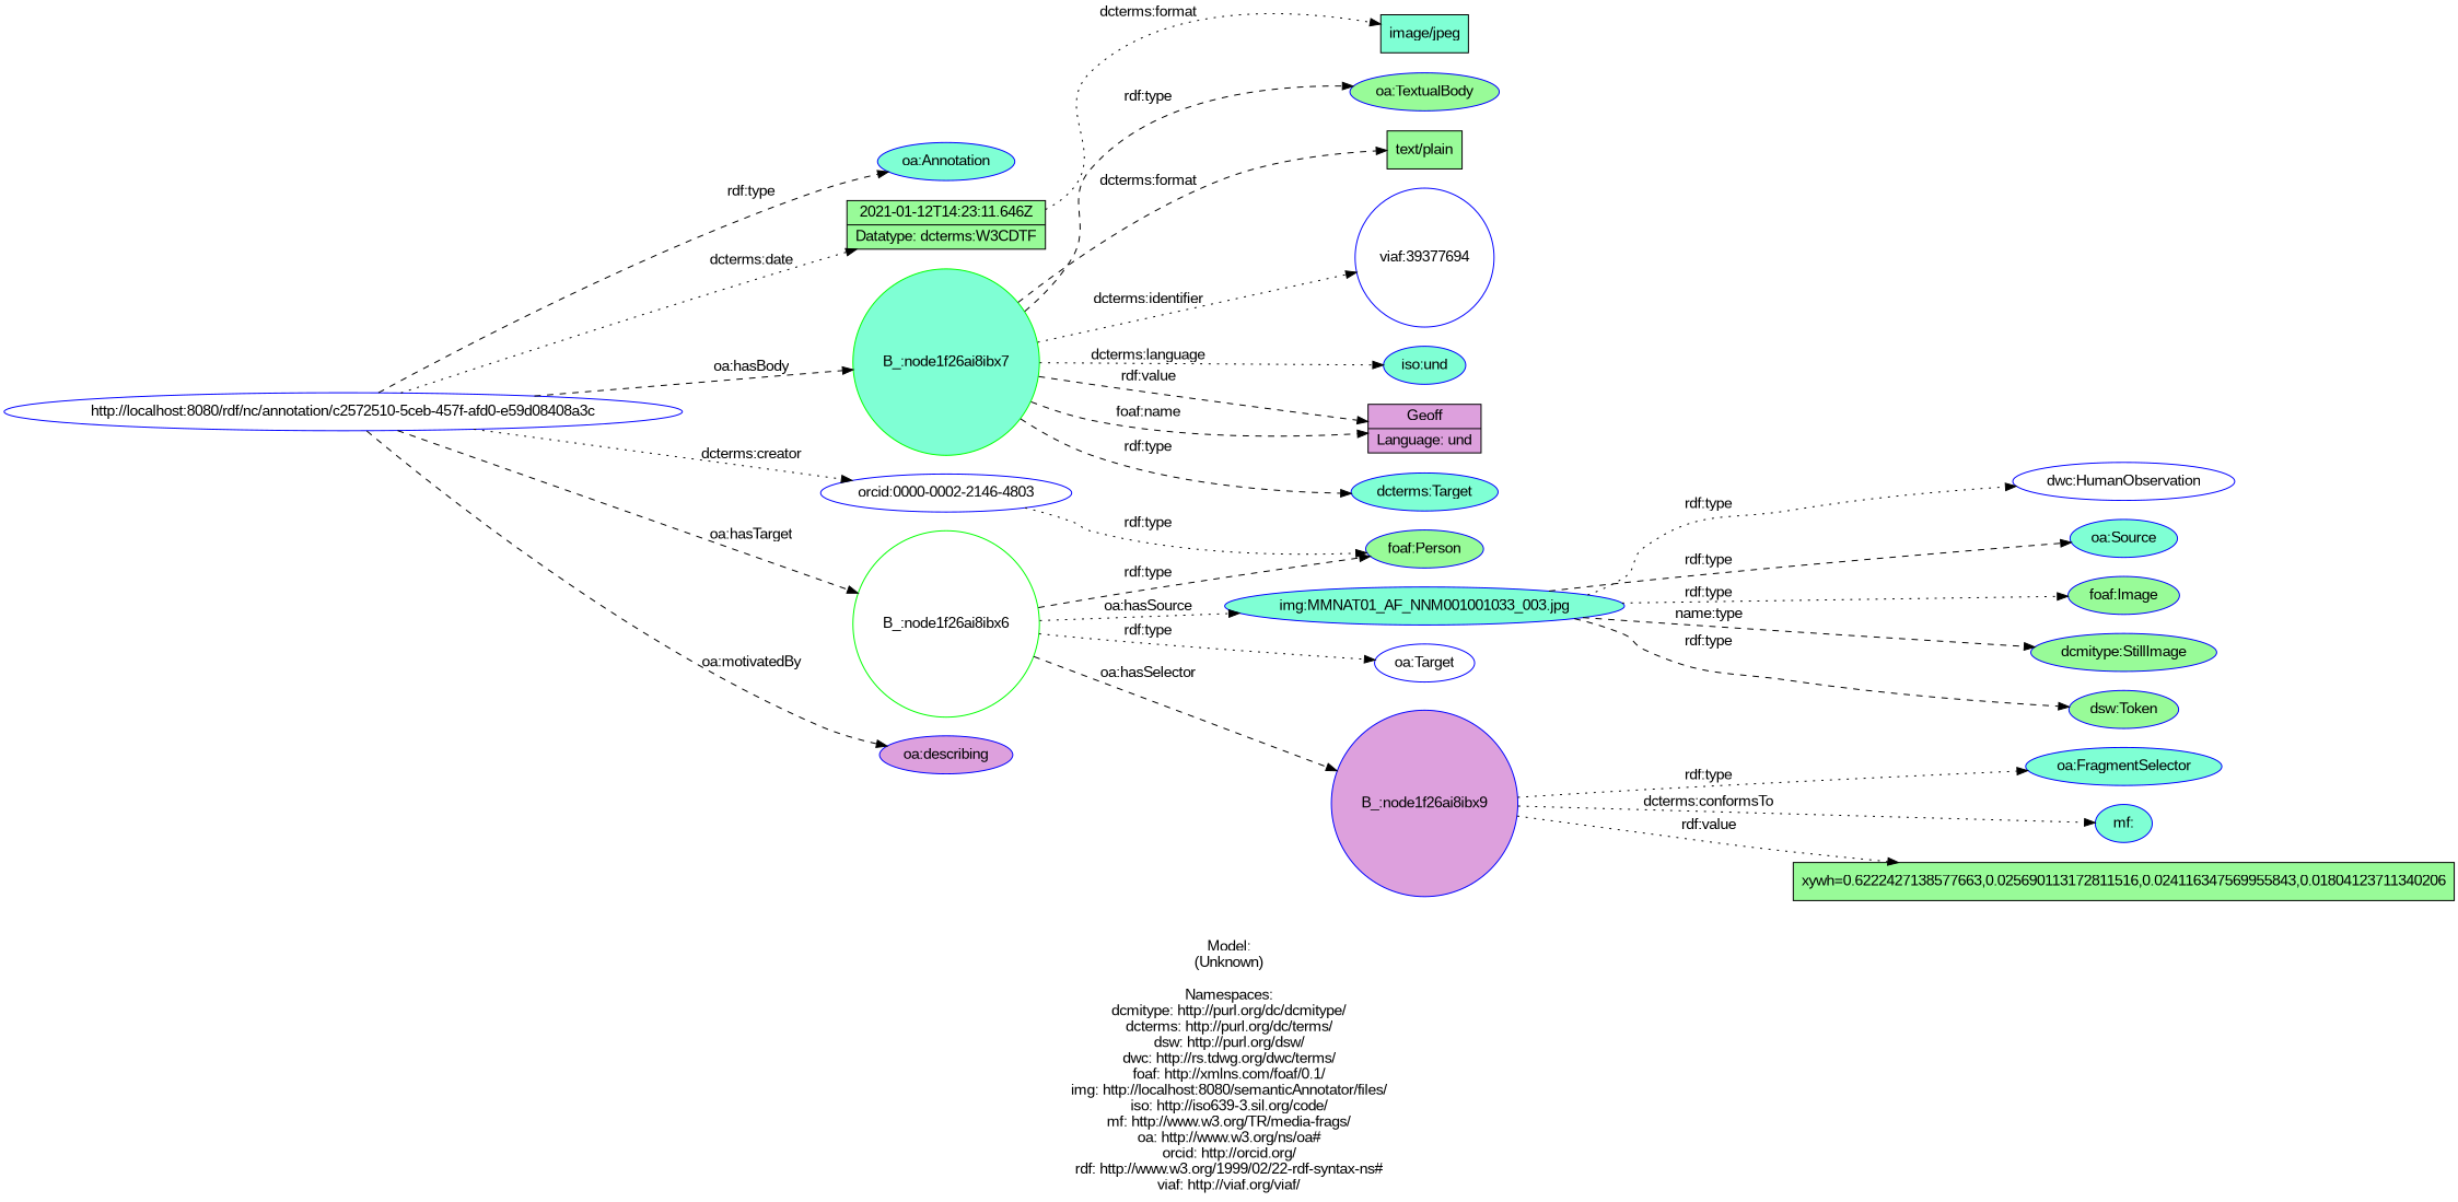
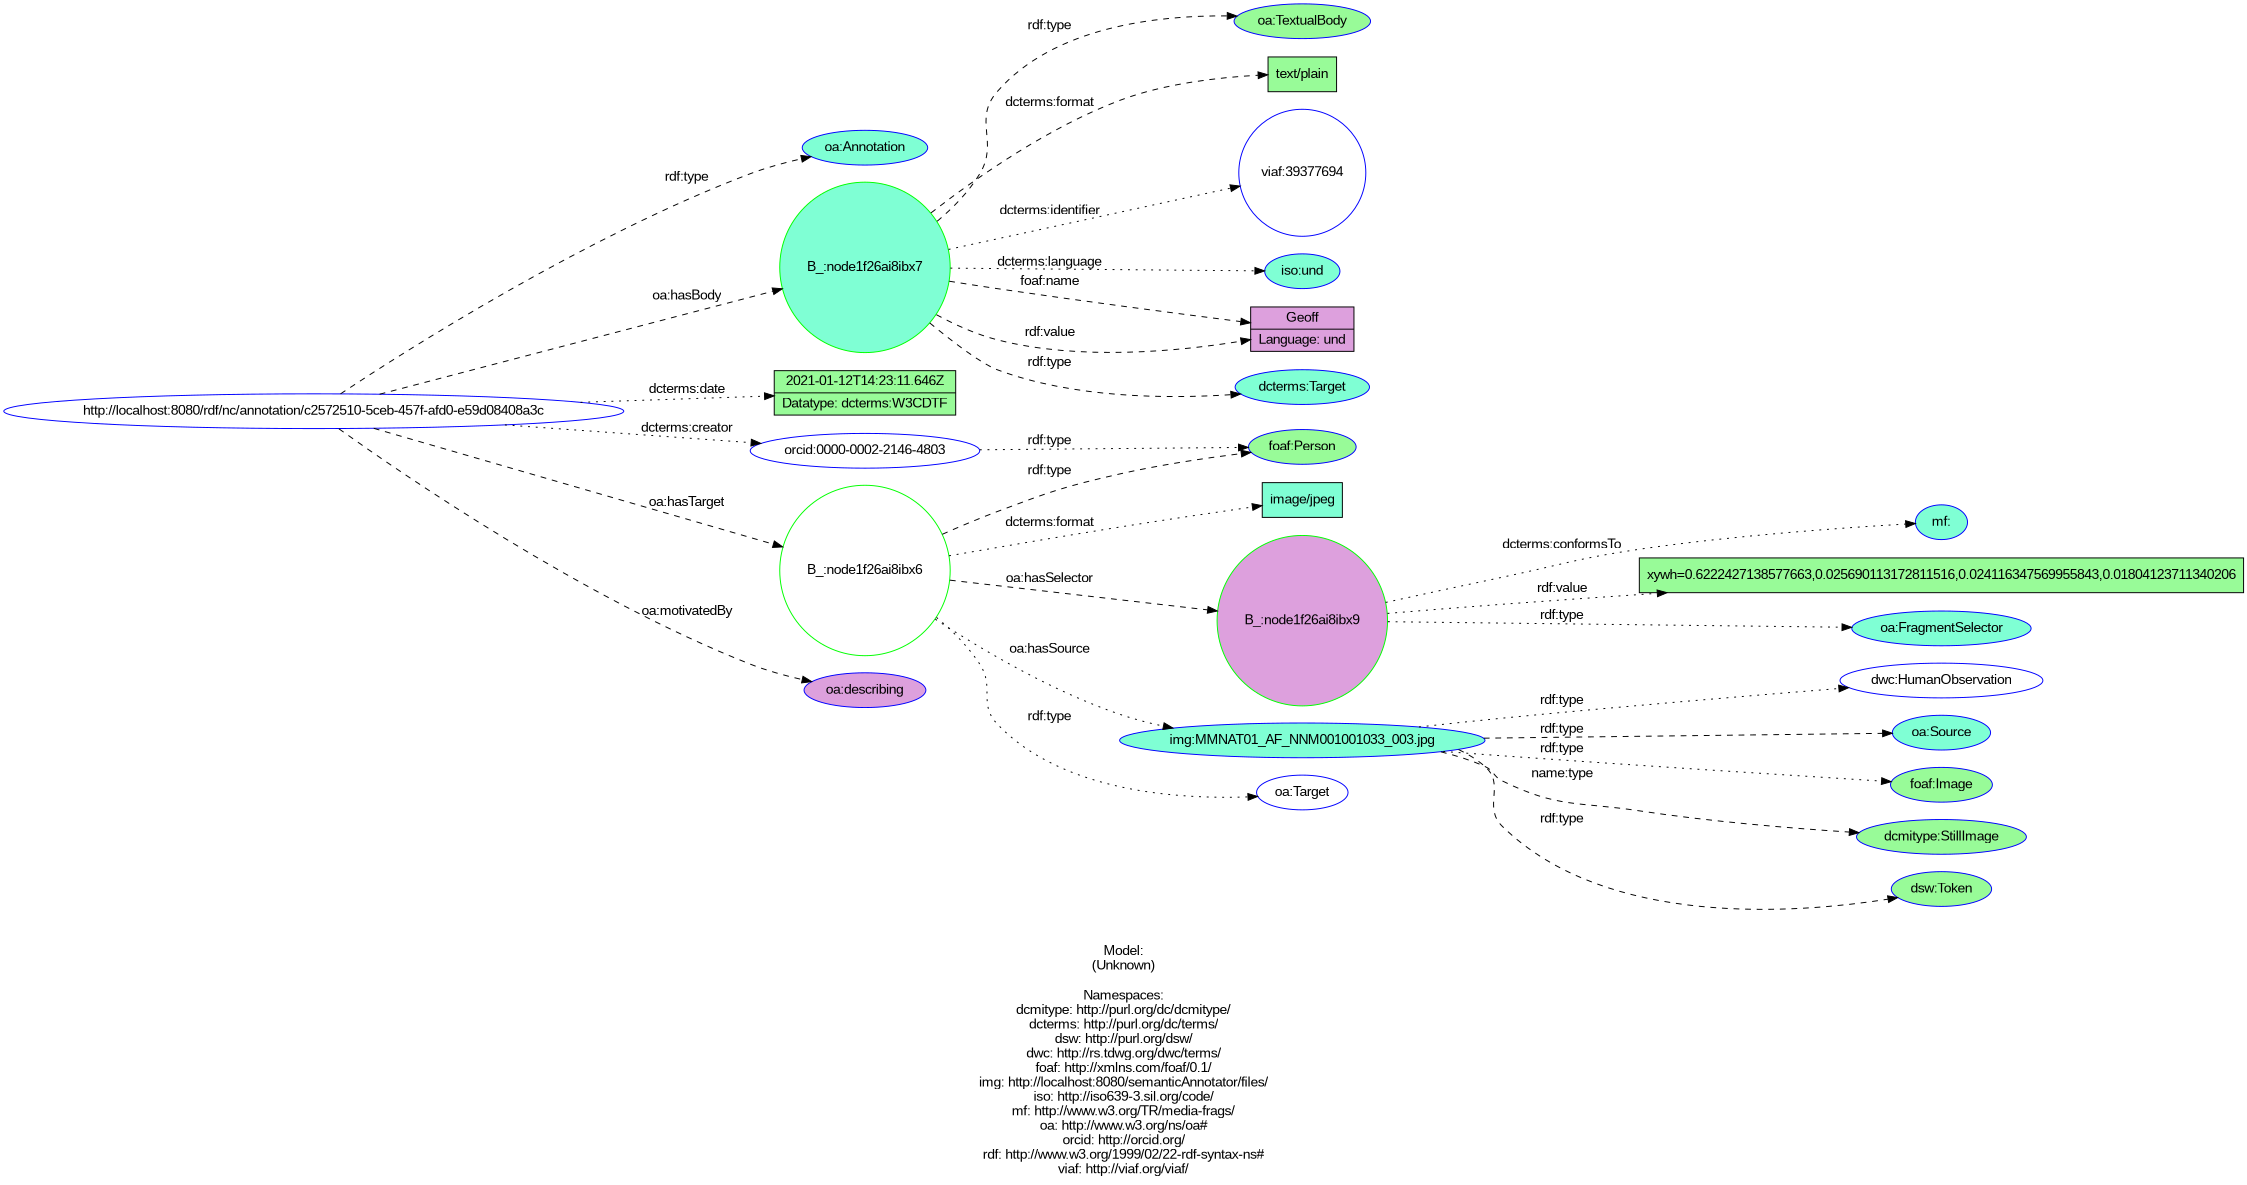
  digraph {
    fontname="Liberation Sans"
    label="\n\nModel:\n(Unknown)\n\nNamespaces:\ndcmitype: http://purl.org/dc/dcmitype/\ndcterms: http://purl.org/dc/terms/\ndsw: http://purl.org/dsw/\ndwc: http://rs.tdwg.org/dwc/terms/\nfoaf: http://xmlns.com/foaf/0.1/\nimg: http://localhost:8080/semanticAnnotator/files/\niso: http://iso639-3.sil.org/code/\nmf: http://www.w3.org/TR/media-frags/\noa: http://www.w3.org/ns/oa#\norcid: http://orcid.org/\nrdf: http://www.w3.org/1999/02/22-rdf-syntax-ns#\nviaf: http://viaf.org/viaf/\n"
    rankdir=LR
    node [color=blue fillcolor=aquamarine fontname="Liberation Sans" shape=ellipse style=filled]
    edge [fontname="Liberation Sans" style=dashed]
    n1 [fillcolor=white label="http://localhost:8080/rdf/nc/annotation/c2572510-5ceb-457f-afd0-e59d08408a3c"]
    n2 [label="oa:Annotation"]
    n3 [fillcolor=white label="orcid:0000-0002-2146-4803"]
    n4 [fillcolor=palegreen label="2021-01-12T14:23:11.646Z|Datatype: dcterms:W3CDTF" shape=record color=""]
    "B_:node1f26ai8ibx7" [color=green shape=circle]
    "B_:node1f26ai8ibx6" [color=green fillcolor=white shape=circle]
    n7 [fillcolor=plum label="oa:describing"]
    n8 [fillcolor=palegreen label="foaf:Person"]
    n9 [label="dcterms:Target"]
    n10 [fillcolor=palegreen label="oa:TextualBody"]
    n11 [fillcolor=palegreen label="text/plain" shape=record color=""]
    n12 [fillcolor=white label="viaf:39377694" shape=circle]
    n13 [label="iso:und"]
    n14 [fillcolor=plum label="Geoff|Language: und" shape=record color=""]
    n15 [fillcolor=white label="oa:Target"]
    n16 [label="image/jpeg" shape=record color=""]
-   "B_:node1f26ai8ibx9" [fillcolor=plum shape=circle]
+   "B_:node1f26ai8ibx9" [color=green fillcolor=plum shape=circle]
    n18 [label="img:MMNAT01_AF_NNM001001033_003.jpg"]
    n19 [label="oa:FragmentSelector"]
    n20 [label="mf:"]
    n21 [fillcolor=palegreen label="xywh=0.6222427138577663,0.025690113172811516,0.024116347569955843,0.01804123711340206" shape=record color=""]
    n22 [fillcolor=palegreen label="dcmitype:StillImage"]
    n23 [fillcolor=palegreen label="dsw:Token"]
    n24 [fillcolor=white label="dwc:HumanObservation"]
    n25 [label="oa:Source"]
    n26 [fillcolor=palegreen label="foaf:Image"]
    n1 -> n2 [label="rdf:type"]
    n1 -> n3 [label="dcterms:creator" style=dotted]
    n1 -> n4 [label="dcterms:date" style=dotted]
    n1 -> "B_:node1f26ai8ibx7" [label="oa:hasBody"]
    n1 -> "B_:node1f26ai8ibx6" [label="oa:hasTarget"]
    n1 -> n7 [label="oa:motivatedBy"]
    n3 -> n8 [label="rdf:type" style=dotted]
    "B_:node1f26ai8ibx7" -> n9 [label="rdf:type"]
    "B_:node1f26ai8ibx7" -> n10 [label="rdf:type"]
    "B_:node1f26ai8ibx7" -> n11 [label="dcterms:format"]
    "B_:node1f26ai8ibx7" -> n12 [label="dcterms:identifier" style=dotted]
    "B_:node1f26ai8ibx7" -> n13 [label="dcterms:language" style=dotted]
    "B_:node1f26ai8ibx7" -> n14 [label="rdf:value"]
    "B_:node1f26ai8ibx7" -> n14 [label="foaf:name"]
    "B_:node1f26ai8ibx6" -> n8 [label="rdf:type"]
    "B_:node1f26ai8ibx6" -> n15 [label="rdf:type" style=dotted]
-   n4 -> n16 [label="dcterms:format" style=dotted]
+   "B_:node1f26ai8ibx6" -> n16 [label="dcterms:format" style=dotted]
    "B_:node1f26ai8ibx6" -> "B_:node1f26ai8ibx9" [label="oa:hasSelector"]
    "B_:node1f26ai8ibx6" -> n18 [label="oa:hasSource" style=dotted]
    "B_:node1f26ai8ibx9" -> n19 [label="rdf:type" style=dotted]
    "B_:node1f26ai8ibx9" -> n20 [label="dcterms:conformsTo" style=dotted]
    "B_:node1f26ai8ibx9" -> n21 [label="rdf:value" style=dotted]
    n18 -> n22 [label="name:type"]
    n18 -> n23 [label="rdf:type"]
    n18 -> n24 [label="rdf:type" style=dotted]
    n18 -> n25 [label="rdf:type"]
    n18 -> n26 [label="rdf:type" style=dotted]
  }
